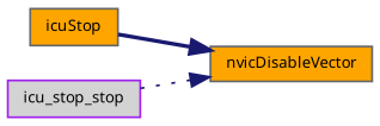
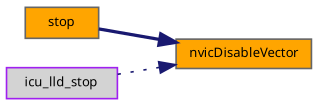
  digraph {
    fontname="Noto Sans"
    rankdir=LR
    node [color=gray40 fillcolor=orange fontname="Noto Sans" fontsize=8 shape=record style=filled]
    edge [color=midnightblue fontname="Noto Sans" fontsize=8 labelfontname=Helvetica labelfontsize=8]
-   n1 [fontcolor=black height=0.2 label=icuStop width=0.4]
+   n1 [fontcolor=black height=0.2 label=stop width=0.4]
    n2 [height=0.2 label=nvicDisableVector width=0.4]
-   n3 [color=purple fillcolor=lightgrey height=0.2 label=icu_stop_stop width=0.4]
+   n3 [color=purple fillcolor=lightgrey height=0.2 label=icu_lld_stop width=0.4]
    n1 -> n2 [style=bold]
    n3 -> n2 [style=dotted]
  }
